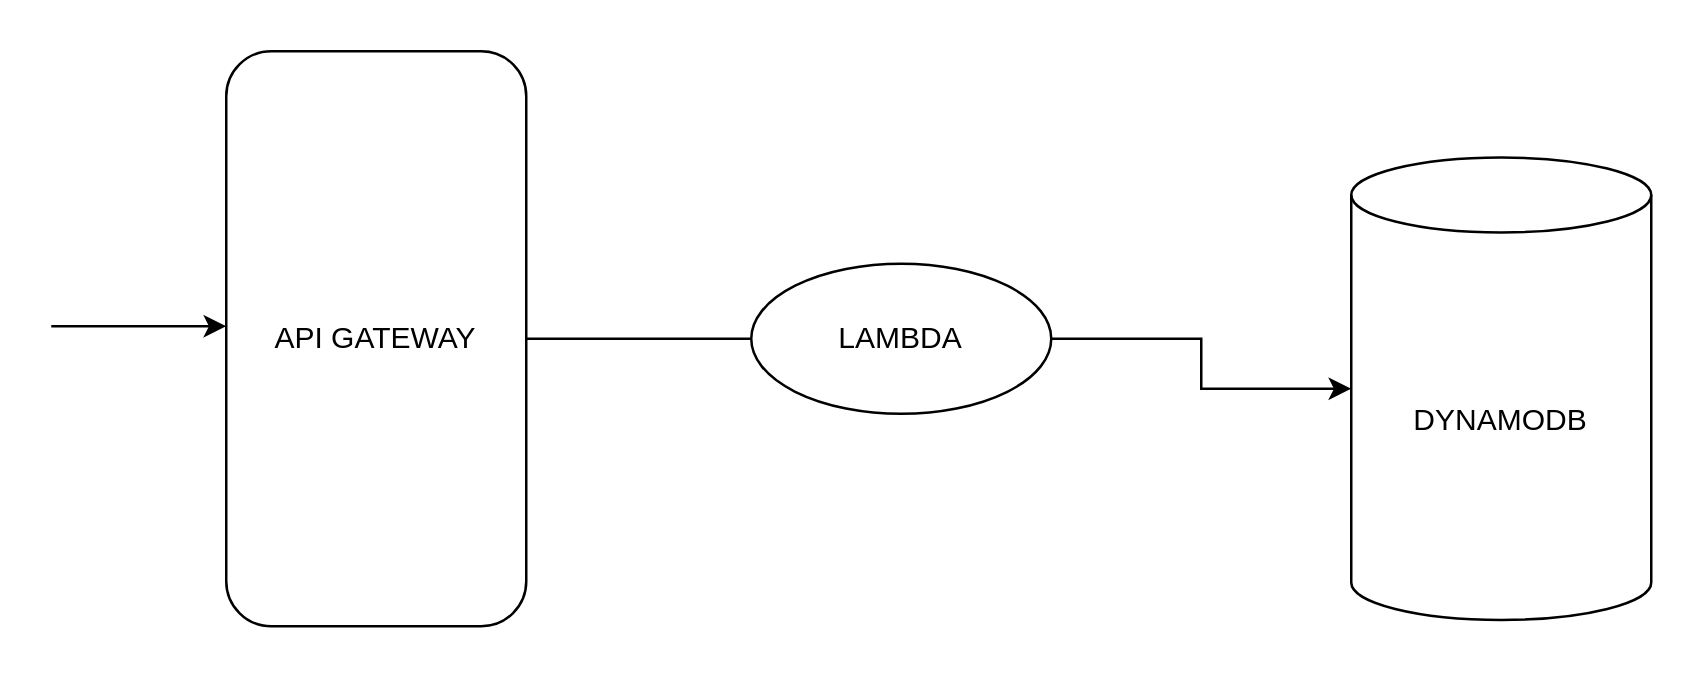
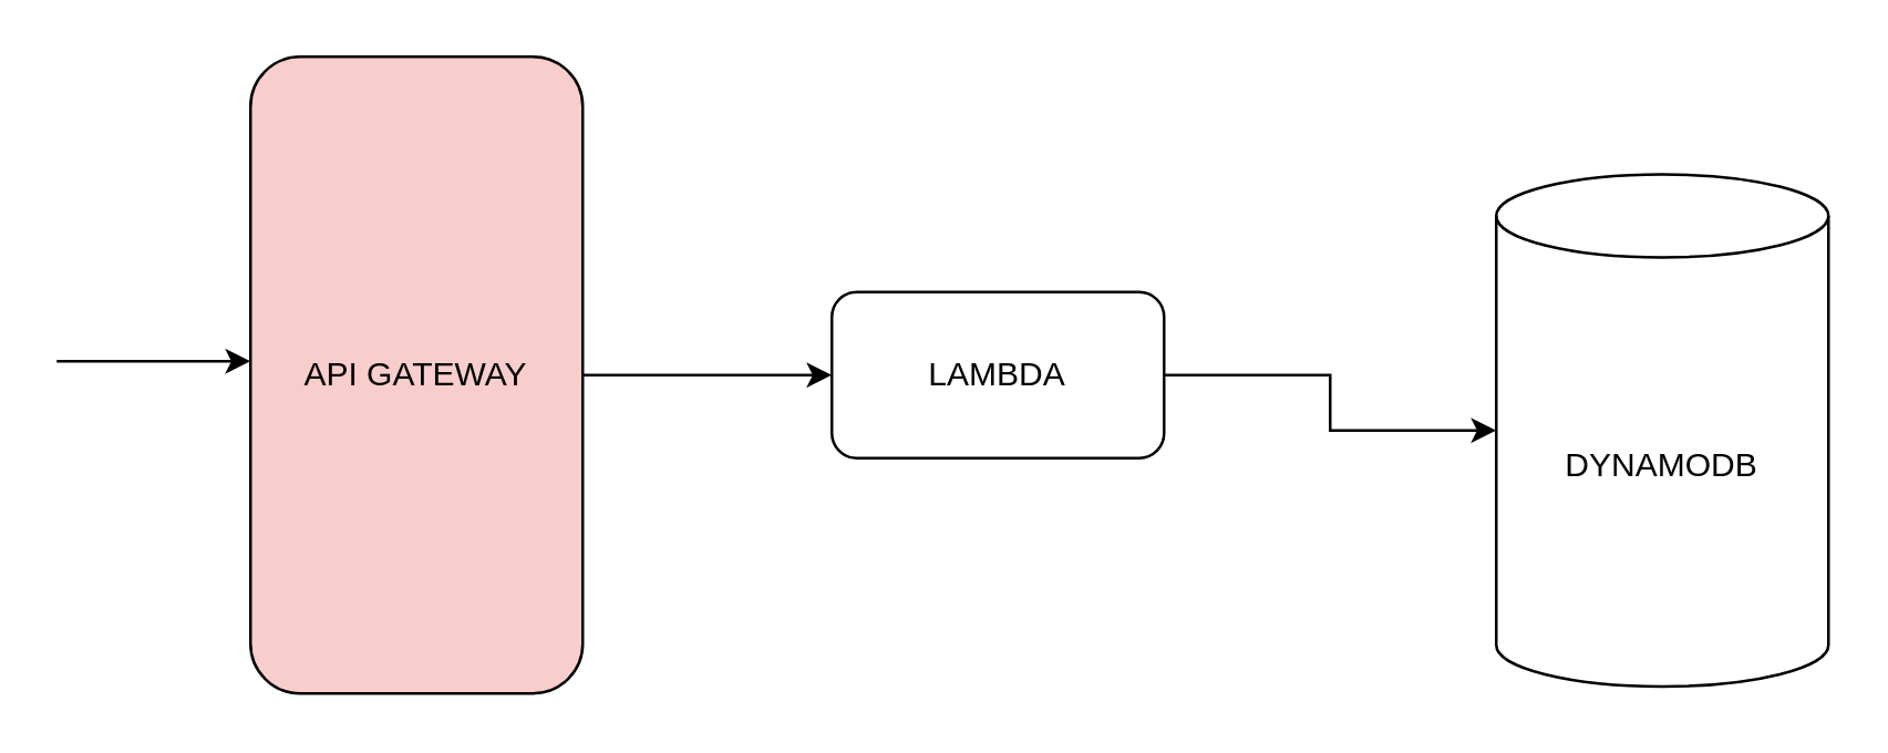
  <mxCell id="0" />
  <mxCell id="1" parent="0" />
- <mxCell id="2" style="edgeStyle=orthogonalEdgeStyle;rounded=0;orthogonalLoop=1;jettySize=auto;html=1;entryX=0;entryY=0.5;entryDx=0;entryDy=0;endArrow=none;" edge="1" parent="1" source="3" target="6"><mxGeometry relative="1" as="geometry" /></mxCell>
- <mxCell id="3" value="API GATEWAY" style="rounded=1;whiteSpace=wrap;html=1;" vertex="1" parent="1"><mxGeometry x="90" y="20" width="120" height="230" as="geometry" /></mxCell>
+ <mxCell id="2" style="edgeStyle=orthogonalEdgeStyle;rounded=0;orthogonalLoop=1;jettySize=auto;html=1;entryX=0;entryY=0.5;entryDx=0;entryDy=0;" edge="1" parent="1" source="3" target="6"><mxGeometry relative="1" as="geometry" /></mxCell>
+ <mxCell id="3" value="API GATEWAY" style="rounded=1;whiteSpace=wrap;html=1;fillColor=#f8cecc;" vertex="1" parent="1"><mxGeometry x="90" y="20" width="120" height="230" as="geometry" /></mxCell>
  <mxCell id="4" value="" style="endArrow=classic;html=1;rounded=0;" edge="1" parent="1"><mxGeometry width="50" height="50" relative="1" as="geometry"><mxPoint x="20" y="130" as="sourcePoint" /><mxPoint x="90" y="130" as="targetPoint" /></mxGeometry></mxCell>
  <mxCell id="5" style="edgeStyle=orthogonalEdgeStyle;rounded=0;orthogonalLoop=1;jettySize=auto;html=1;" edge="1" parent="1" source="6" target="7"><mxGeometry relative="1" as="geometry" /></mxCell>
- <mxCell id="6" value="LAMBDA" style="ellipse;whiteSpace=wrap;html=1;" vertex="1" parent="1"><mxGeometry x="300" y="105" width="120" height="60" as="geometry" /></mxCell>
+ <mxCell id="6" value="LAMBDA" style="rounded=1;whiteSpace=wrap;html=1;" vertex="1" parent="1"><mxGeometry x="300" y="105" width="120" height="60" as="geometry" /></mxCell>
  <mxCell id="7" value="DYNAMODB" style="shape=cylinder3;whiteSpace=wrap;html=1;boundedLbl=1;backgroundOutline=1;size=15;" vertex="1" parent="1"><mxGeometry x="540" y="62.5" width="120" height="185" as="geometry" /></mxCell>
